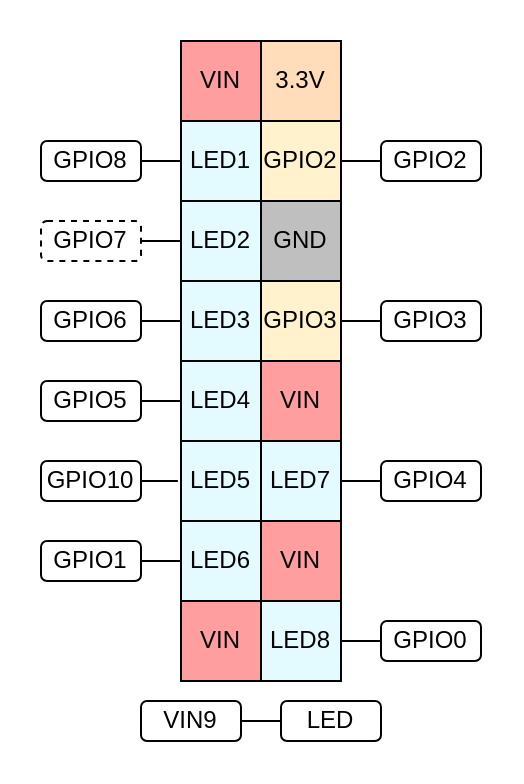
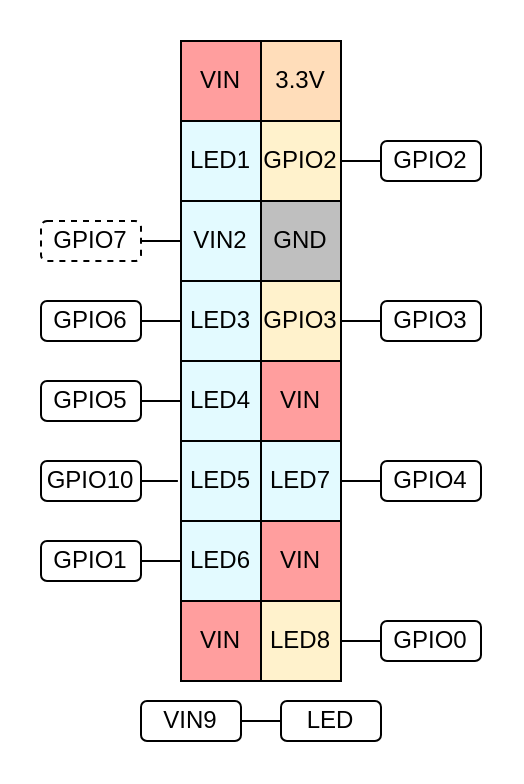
  <mxCell id="0" />
  <mxCell id="1" parent="0" />
  <mxCell id="2" value="VIN" style="rounded=0;whiteSpace=wrap;html=1;fillColor=#ff9e9e;" vertex="1" parent="1"><mxGeometry x="90" y="20" width="40" height="40" as="geometry" /></mxCell>
  <mxCell id="3" value="3.3V" style="rounded=0;whiteSpace=wrap;html=1;fillColor=#FFDDBA;" vertex="1" parent="1"><mxGeometry x="130" y="20" width="40" height="40" as="geometry" /></mxCell>
  <mxCell id="4" value="LED1" style="rounded=0;whiteSpace=wrap;html=1;fillColor=#E3FAFF;" vertex="1" parent="1"><mxGeometry x="90" y="60" width="40" height="40" as="geometry" /></mxCell>
- <mxCell id="5" value="LED2" style="rounded=0;whiteSpace=wrap;html=1;fillColor=#E3FAFF;" vertex="1" parent="1"><mxGeometry x="90" y="100" width="40" height="40" as="geometry" /></mxCell>
+ <mxCell id="5" value="VIN2" style="rounded=0;whiteSpace=wrap;html=1;fillColor=#E3FAFF;" vertex="1" parent="1"><mxGeometry x="90" y="100" width="40" height="40" as="geometry" /></mxCell>
  <mxCell id="6" value="LED3" style="rounded=0;whiteSpace=wrap;html=1;fillColor=#E3FAFF;" vertex="1" parent="1"><mxGeometry x="90" y="140" width="40" height="40" as="geometry" /></mxCell>
  <mxCell id="7" value="LED4" style="rounded=0;whiteSpace=wrap;html=1;fillColor=#E3FAFF;" vertex="1" parent="1"><mxGeometry x="90" y="180" width="40" height="40" as="geometry" /></mxCell>
  <mxCell id="8" value="LED5" style="rounded=0;whiteSpace=wrap;html=1;fillColor=#E3FAFF;" vertex="1" parent="1"><mxGeometry x="90" y="220" width="40" height="40" as="geometry" /></mxCell>
  <mxCell id="9" value="LED6" style="rounded=0;whiteSpace=wrap;html=1;fillColor=#E3FAFF;" vertex="1" parent="1"><mxGeometry x="90" y="260" width="40" height="40" as="geometry" /></mxCell>
  <mxCell id="10" value="VIN" style="rounded=0;whiteSpace=wrap;html=1;fillColor=#ff9e9e;" vertex="1" parent="1"><mxGeometry x="90" y="300" width="40" height="40" as="geometry" /></mxCell>
  <mxCell id="11" value="VIN" style="rounded=0;whiteSpace=wrap;html=1;fillColor=#ff9e9e;" vertex="1" parent="1"><mxGeometry x="130" y="180" width="40" height="40" as="geometry" /></mxCell>
  <mxCell id="12" value="VIN" style="rounded=0;whiteSpace=wrap;html=1;fillColor=#ff9e9e;" vertex="1" parent="1"><mxGeometry x="130" y="260" width="40" height="40" as="geometry" /></mxCell>
  <mxCell id="13" value="GPIO2" style="rounded=0;whiteSpace=wrap;html=1;fillColor=#FFF2CC;" vertex="1" parent="1"><mxGeometry x="130" y="60" width="40" height="40" as="geometry" /></mxCell>
  <mxCell id="14" value="GND" style="rounded=0;whiteSpace=wrap;html=1;fillColor=#BFBFBF;" vertex="1" parent="1"><mxGeometry x="130" y="100" width="40" height="40" as="geometry" /></mxCell>
  <mxCell id="15" value="GPIO3" style="rounded=0;whiteSpace=wrap;html=1;fillColor=#FFF2CC;" vertex="1" parent="1"><mxGeometry x="130" y="140" width="40" height="40" as="geometry" /></mxCell>
  <mxCell id="16" value="LED7" style="rounded=0;whiteSpace=wrap;html=1;fillColor=#E3FAFF;" vertex="1" parent="1"><mxGeometry x="130" y="220" width="40" height="40" as="geometry" /></mxCell>
- <mxCell id="17" value="LED8" style="rounded=0;whiteSpace=wrap;html=1;fillColor=#E3FAFF;" vertex="1" parent="1"><mxGeometry x="130" y="300" width="40" height="40" as="geometry" /></mxCell>
+ <mxCell id="17" value="LED8" style="rounded=0;whiteSpace=wrap;html=1;fillColor=#fff2cc;" vertex="1" parent="1"><mxGeometry x="130" y="300" width="40" height="40" as="geometry" /></mxCell>
  <mxCell id="18" style="edgeStyle=orthogonalEdgeStyle;shape=connector;rounded=0;orthogonalLoop=1;jettySize=auto;html=1;exitX=0;exitY=0.5;exitDx=0;exitDy=0;entryX=1;entryY=0.5;entryDx=0;entryDy=0;labelBackgroundColor=default;strokeColor=default;fontFamily=Helvetica;fontSize=11;fontColor=default;endArrow=none;endFill=0;" edge="1" parent="1" source="19" target="13"><mxGeometry relative="1" as="geometry" /></mxCell>
  <mxCell id="19" value="GPIO2" style="rounded=1;whiteSpace=wrap;html=1;" vertex="1" parent="1"><mxGeometry x="190" y="70" width="50" height="20" as="geometry" /></mxCell>
  <mxCell id="20" style="edgeStyle=orthogonalEdgeStyle;shape=connector;rounded=0;orthogonalLoop=1;jettySize=auto;html=1;exitX=0;exitY=0.5;exitDx=0;exitDy=0;entryX=1;entryY=0.5;entryDx=0;entryDy=0;labelBackgroundColor=default;strokeColor=default;fontFamily=Helvetica;fontSize=11;fontColor=default;endArrow=none;endFill=0;" edge="1" parent="1" source="21" target="15"><mxGeometry relative="1" as="geometry" /></mxCell>
  <mxCell id="21" value="GPIO3" style="rounded=1;whiteSpace=wrap;html=1;" vertex="1" parent="1"><mxGeometry x="190" y="150" width="50" height="20" as="geometry" /></mxCell>
  <mxCell id="22" style="edgeStyle=orthogonalEdgeStyle;shape=connector;rounded=0;orthogonalLoop=1;jettySize=auto;html=1;exitX=0;exitY=0.5;exitDx=0;exitDy=0;entryX=1;entryY=0.5;entryDx=0;entryDy=0;labelBackgroundColor=default;strokeColor=default;fontFamily=Helvetica;fontSize=11;fontColor=default;endArrow=none;endFill=0;" edge="1" parent="1" source="23" target="16"><mxGeometry relative="1" as="geometry" /></mxCell>
  <mxCell id="23" value="GPIO4" style="rounded=1;whiteSpace=wrap;html=1;" vertex="1" parent="1"><mxGeometry x="190" y="230" width="50" height="20" as="geometry" /></mxCell>
  <mxCell id="24" style="edgeStyle=orthogonalEdgeStyle;shape=connector;rounded=0;orthogonalLoop=1;jettySize=auto;html=1;exitX=0;exitY=0.5;exitDx=0;exitDy=0;entryX=1;entryY=0.5;entryDx=0;entryDy=0;labelBackgroundColor=default;strokeColor=default;fontFamily=Helvetica;fontSize=11;fontColor=default;endArrow=none;endFill=0;" edge="1" parent="1" source="25" target="17"><mxGeometry relative="1" as="geometry" /></mxCell>
  <mxCell id="25" value="GPIO0" style="rounded=1;whiteSpace=wrap;html=1;" vertex="1" parent="1"><mxGeometry x="190" y="310" width="50" height="20" as="geometry" /></mxCell>
- <mxCell id="26" style="edgeStyle=orthogonalEdgeStyle;rounded=0;orthogonalLoop=1;jettySize=auto;html=1;exitX=1;exitY=0.5;exitDx=0;exitDy=0;entryX=0;entryY=0.5;entryDx=0;entryDy=0;endArrow=none;endFill=0;" edge="1" parent="1" source="27" target="4"><mxGeometry relative="1" as="geometry" /></mxCell>
- <mxCell id="27" value="GPIO8" style="rounded=1;whiteSpace=wrap;html=1;" vertex="1" parent="1"><mxGeometry x="20" y="70" width="50" height="20" as="geometry" /></mxCell>
  <mxCell id="28" style="edgeStyle=orthogonalEdgeStyle;shape=connector;rounded=0;orthogonalLoop=1;jettySize=auto;html=1;exitX=1;exitY=0.5;exitDx=0;exitDy=0;entryX=0;entryY=0.5;entryDx=0;entryDy=0;labelBackgroundColor=default;strokeColor=default;fontFamily=Helvetica;fontSize=11;fontColor=default;endArrow=none;endFill=0;" edge="1" parent="1" source="29" target="5"><mxGeometry relative="1" as="geometry" /></mxCell>
  <mxCell id="29" value="GPIO7" style="rounded=1;whiteSpace=wrap;html=1;dashed=1;" vertex="1" parent="1"><mxGeometry x="20" y="110" width="50" height="20" as="geometry" /></mxCell>
  <mxCell id="30" style="edgeStyle=orthogonalEdgeStyle;shape=connector;rounded=0;orthogonalLoop=1;jettySize=auto;html=1;exitX=1;exitY=0.5;exitDx=0;exitDy=0;entryX=0;entryY=0.5;entryDx=0;entryDy=0;labelBackgroundColor=default;strokeColor=default;fontFamily=Helvetica;fontSize=11;fontColor=default;endArrow=none;endFill=0;" edge="1" parent="1" source="31" target="6"><mxGeometry relative="1" as="geometry" /></mxCell>
  <mxCell id="31" value="GPIO6" style="rounded=1;whiteSpace=wrap;html=1;" vertex="1" parent="1"><mxGeometry x="20" y="150" width="50" height="20" as="geometry" /></mxCell>
  <mxCell id="32" style="edgeStyle=orthogonalEdgeStyle;shape=connector;rounded=0;orthogonalLoop=1;jettySize=auto;html=1;exitX=1;exitY=0.5;exitDx=0;exitDy=0;entryX=0;entryY=0.5;entryDx=0;entryDy=0;labelBackgroundColor=default;strokeColor=default;fontFamily=Helvetica;fontSize=11;fontColor=default;endArrow=none;endFill=0;" edge="1" parent="1" source="33" target="7"><mxGeometry relative="1" as="geometry" /></mxCell>
  <mxCell id="33" value="GPIO5" style="rounded=1;whiteSpace=wrap;html=1;" vertex="1" parent="1"><mxGeometry x="20" y="190" width="50" height="20" as="geometry" /></mxCell>
  <mxCell id="34" style="edgeStyle=orthogonalEdgeStyle;shape=connector;rounded=0;orthogonalLoop=1;jettySize=auto;html=1;exitX=1;exitY=0.5;exitDx=0;exitDy=0;entryX=-0.039;entryY=0.5;entryDx=0;entryDy=0;entryPerimeter=0;labelBackgroundColor=default;strokeColor=default;fontFamily=Helvetica;fontSize=11;fontColor=default;endArrow=none;endFill=0;" edge="1" parent="1" source="35" target="8"><mxGeometry relative="1" as="geometry" /></mxCell>
  <mxCell id="35" value="GPIO10" style="rounded=1;whiteSpace=wrap;html=1;" vertex="1" parent="1"><mxGeometry x="20" y="230" width="50" height="20" as="geometry" /></mxCell>
  <mxCell id="36" style="edgeStyle=orthogonalEdgeStyle;shape=connector;rounded=0;orthogonalLoop=1;jettySize=auto;html=1;exitX=1;exitY=0.5;exitDx=0;exitDy=0;entryX=0;entryY=0.5;entryDx=0;entryDy=0;labelBackgroundColor=default;strokeColor=default;fontFamily=Helvetica;fontSize=11;fontColor=default;endArrow=none;endFill=0;" edge="1" parent="1" source="37" target="9"><mxGeometry relative="1" as="geometry" /></mxCell>
  <mxCell id="37" value="GPIO1" style="rounded=1;whiteSpace=wrap;html=1;" vertex="1" parent="1"><mxGeometry x="20" y="270" width="50" height="20" as="geometry" /></mxCell>
  <mxCell id="38" style="edgeStyle=orthogonalEdgeStyle;shape=connector;rounded=0;orthogonalLoop=1;jettySize=auto;html=1;exitX=1;exitY=0.5;exitDx=0;exitDy=0;entryX=0;entryY=0.5;entryDx=0;entryDy=0;labelBackgroundColor=default;strokeColor=default;fontFamily=Helvetica;fontSize=11;fontColor=default;endArrow=none;endFill=0;" edge="1" parent="1" source="39" target="40"><mxGeometry relative="1" as="geometry" /></mxCell>
  <mxCell id="39" value="VIN9" style="rounded=1;whiteSpace=wrap;html=1;" vertex="1" parent="1"><mxGeometry x="70" y="350" width="50" height="20" as="geometry" /></mxCell>
  <mxCell id="40" value="LED" style="rounded=1;whiteSpace=wrap;html=1;" vertex="1" parent="1"><mxGeometry x="140" y="350" width="50" height="20" as="geometry" /></mxCell>
